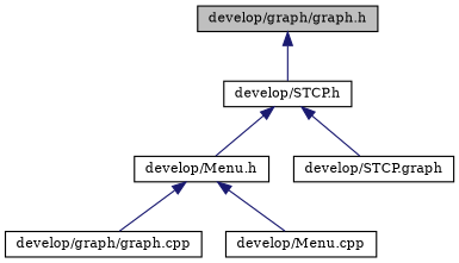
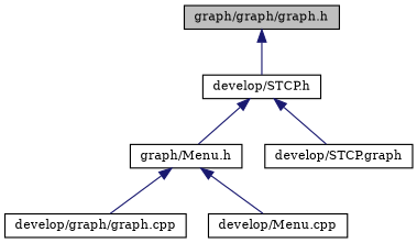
  digraph {
    fontname="DejaVu Serif"
    node [color=black fontname="DejaVu Serif" fontsize=10 shape=record]
    edge [color=midnightblue dir=back fontname="DejaVu Serif" fontsize=10 labelfontname=Helvetica labelfontsize=10 style=solid]
-   n1 [fillcolor=grey75 fontcolor=black height=0.2 label="develop/graph/graph.h" style=filled width=0.4]
+   n1 [fillcolor=grey75 fontcolor=black height=0.2 label="graph/graph/graph.h" style=filled width=0.4]
    n2 [height=0.2 label="develop/STCP.h" width=0.4]
    n3 [height=0.2 label="develop/graph/graph.cpp" width=0.4]
-   n4 [height=0.2 label="develop/Menu.h" width=0.4]
+   n4 [height=0.2 label="graph/Menu.h" width=0.4]
    n5 [height=0.2 label="develop/STCP.graph" width=0.4]
    n6 [height=0.2 label="develop/Menu.cpp" width=0.4]
    n1 -> n2
    n2 -> n4
    n2 -> n5
    n4 -> n3
    n4 -> n6
  }
